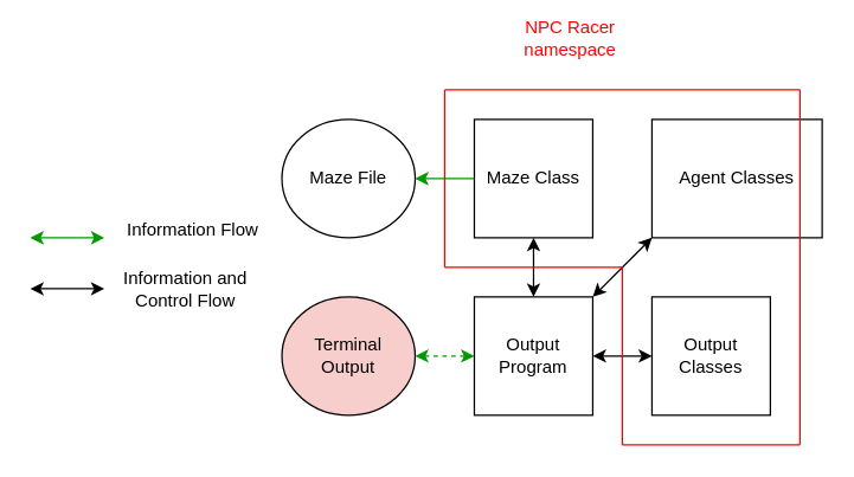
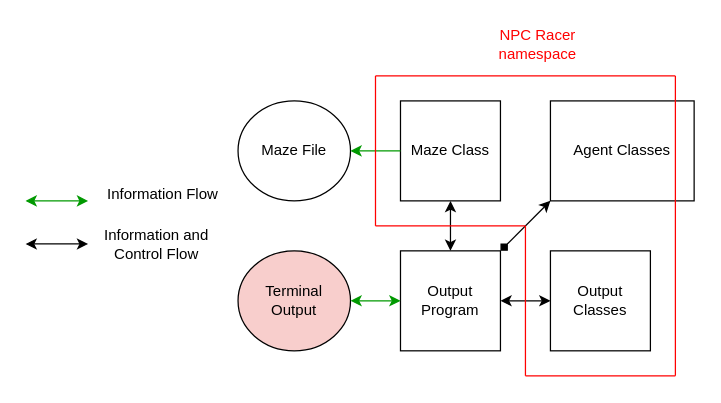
  <mxCell id="0" />
  <mxCell id="1" parent="0" />
  <mxCell id="2" value="Maze Class" style="whiteSpace=wrap;html=1;aspect=fixed;" vertex="1" parent="1"><mxGeometry x="320" y="80" width="80" height="80" as="geometry" /></mxCell>
  <mxCell id="3" value="Agent Classes" style="whiteSpace=wrap;html=1;aspect=fixed;" vertex="1" parent="1"><mxGeometry x="440" y="80" width="115" height="80" as="geometry" /></mxCell>
  <mxCell id="4" value="Output Program" style="whiteSpace=wrap;html=1;aspect=fixed;" vertex="1" parent="1"><mxGeometry x="320" y="200" width="80" height="80" as="geometry" /></mxCell>
  <mxCell id="5" value="Output Classes" style="whiteSpace=wrap;html=1;aspect=fixed;" vertex="1" parent="1"><mxGeometry x="440" y="200" width="80" height="80" as="geometry" /></mxCell>
  <mxCell id="6" value="Maze File" style="ellipse;whiteSpace=wrap;html=1;" vertex="1" parent="1"><mxGeometry x="190" y="80" width="90" height="80" as="geometry" /></mxCell>
  <mxCell id="7" value="&lt;div&gt;Terminal &lt;br&gt;&lt;/div&gt;&lt;div&gt;Output&lt;/div&gt;" style="ellipse;whiteSpace=wrap;html=1;fillColor=#f8cecc;" vertex="1" parent="1"><mxGeometry x="190" y="200" width="90" height="80" as="geometry" /></mxCell>
  <mxCell id="8" value="" style="endArrow=classic;startArrow=classic;html=1;rounded=0;strokeColor=#009900;" edge="1" parent="1"><mxGeometry width="50" height="50" relative="1" as="geometry"><mxPoint x="20" y="160" as="sourcePoint" /><mxPoint x="70" y="160" as="targetPoint" /></mxGeometry></mxCell>
  <mxCell id="9" value="Information Flow" style="text;html=1;strokeColor=none;fillColor=none;align=center;verticalAlign=middle;whiteSpace=wrap;rounded=0;" vertex="1" parent="1"><mxGeometry x="80" y="140" width="100" height="30" as="geometry" /></mxCell>
  <mxCell id="10" value="" style="endArrow=none;startArrow=classic;html=1;rounded=0;strokeColor=#009900;exitX=1;exitY=0.5;exitDx=0;exitDy=0;entryX=0;entryY=0.5;entryDx=0;entryDy=0;" edge="1" parent="1" source="6" target="2"><mxGeometry width="50" height="50" relative="1" as="geometry"><mxPoint x="290" y="70" as="sourcePoint" /><mxPoint x="330" y="150" as="targetPoint" /></mxGeometry></mxCell>
  <mxCell id="11" value="" style="endArrow=classic;startArrow=classic;html=1;rounded=0;strokeColor=#000000;" edge="1" parent="1"><mxGeometry width="50" height="50" relative="1" as="geometry"><mxPoint x="20" y="194.5" as="sourcePoint" /><mxPoint x="70" y="194.5" as="targetPoint" /></mxGeometry></mxCell>
  <mxCell id="12" value="Information and Control Flow" style="text;html=1;strokeColor=none;fillColor=none;align=center;verticalAlign=middle;whiteSpace=wrap;rounded=0;" vertex="1" parent="1"><mxGeometry x="75" y="180" width="100" height="30" as="geometry" /></mxCell>
- <mxCell id="13" value="" style="endArrow=classic;startArrow=classic;html=1;rounded=0;strokeColor=#009900;exitX=1;exitY=0.5;exitDx=0;exitDy=0;entryX=0;entryY=0.5;entryDx=0;entryDy=0;dashed=1;" edge="1" parent="1" source="7" target="4"><mxGeometry width="50" height="50" relative="1" as="geometry"><mxPoint x="270" y="300" as="sourcePoint" /><mxPoint x="320" y="300" as="targetPoint" /></mxGeometry></mxCell>
+ <mxCell id="13" value="" style="endArrow=classic;startArrow=classic;html=1;rounded=0;strokeColor=#009900;exitX=1;exitY=0.5;exitDx=0;exitDy=0;entryX=0;entryY=0.5;entryDx=0;entryDy=0;" edge="1" parent="1" source="7" target="4"><mxGeometry width="50" height="50" relative="1" as="geometry"><mxPoint x="270" y="300" as="sourcePoint" /><mxPoint x="320" y="300" as="targetPoint" /></mxGeometry></mxCell>
  <mxCell id="14" value="" style="endArrow=classic;startArrow=classic;html=1;rounded=0;strokeColor=#000000;entryX=0.5;entryY=0;entryDx=0;entryDy=0;exitX=0.5;exitY=1;exitDx=0;exitDy=0;" edge="1" parent="1" source="2" target="4"><mxGeometry width="50" height="50" relative="1" as="geometry"><mxPoint x="260" y="190" as="sourcePoint" /><mxPoint x="310" y="190" as="targetPoint" /></mxGeometry></mxCell>
  <mxCell id="15" value="" style="endArrow=classic;startArrow=classic;html=1;rounded=0;strokeColor=#000000;entryX=1;entryY=0.5;entryDx=0;entryDy=0;exitX=0;exitY=0.5;exitDx=0;exitDy=0;" edge="1" parent="1" source="5" target="4"><mxGeometry width="50" height="50" relative="1" as="geometry"><mxPoint x="370" y="170" as="sourcePoint" /><mxPoint x="370" y="210" as="targetPoint" /></mxGeometry></mxCell>
- <mxCell id="16" value="" style="endArrow=classic;startArrow=classic;html=1;rounded=0;strokeColor=#000000;entryX=1;entryY=0;entryDx=0;entryDy=0;exitX=0;exitY=1;exitDx=0;exitDy=0;" edge="1" parent="1" source="3" target="4"><mxGeometry width="50" height="50" relative="1" as="geometry"><mxPoint x="380" y="180" as="sourcePoint" /><mxPoint x="380" y="220" as="targetPoint" /></mxGeometry></mxCell>
+ <mxCell id="16" value="" style="endArrow=diamond;startArrow=classic;html=1;rounded=0;strokeColor=#000000;entryX=1;entryY=0;entryDx=0;entryDy=0;exitX=0;exitY=1;exitDx=0;exitDy=0;" edge="1" parent="1" source="3" target="4"><mxGeometry width="50" height="50" relative="1" as="geometry"><mxPoint x="380" y="180" as="sourcePoint" /><mxPoint x="380" y="220" as="targetPoint" /></mxGeometry></mxCell>
  <mxCell id="17" value="" style="endArrow=none;html=1;rounded=0;strokeColor=#FF0000;" edge="1" parent="1"><mxGeometry width="50" height="50" relative="1" as="geometry"><mxPoint x="420" y="300" as="sourcePoint" /><mxPoint x="420" y="180" as="targetPoint" /></mxGeometry></mxCell>
  <mxCell id="18" value="" style="endArrow=none;html=1;rounded=0;strokeColor=#FF0000;" edge="1" parent="1"><mxGeometry width="50" height="50" relative="1" as="geometry"><mxPoint x="540" y="300" as="sourcePoint" /><mxPoint x="420" y="300" as="targetPoint" /></mxGeometry></mxCell>
  <mxCell id="19" value="" style="endArrow=none;html=1;rounded=0;strokeColor=#FF0000;" edge="1" parent="1"><mxGeometry width="50" height="50" relative="1" as="geometry"><mxPoint x="540" y="300" as="sourcePoint" /><mxPoint x="540" y="60" as="targetPoint" /></mxGeometry></mxCell>
  <mxCell id="20" value="" style="endArrow=none;html=1;rounded=0;strokeColor=#FF0000;" edge="1" parent="1"><mxGeometry width="50" height="50" relative="1" as="geometry"><mxPoint x="540" y="60" as="sourcePoint" /><mxPoint x="300" y="60" as="targetPoint" /></mxGeometry></mxCell>
  <mxCell id="21" value="" style="endArrow=none;html=1;rounded=0;strokeColor=#FF0000;" edge="1" parent="1"><mxGeometry width="50" height="50" relative="1" as="geometry"><mxPoint x="300" y="180" as="sourcePoint" /><mxPoint x="300" y="60" as="targetPoint" /></mxGeometry></mxCell>
  <mxCell id="22" value="" style="endArrow=none;html=1;rounded=0;strokeColor=#FF0000;" edge="1" parent="1"><mxGeometry width="50" height="50" relative="1" as="geometry"><mxPoint x="420" y="180" as="sourcePoint" /><mxPoint x="300" y="180" as="targetPoint" /></mxGeometry></mxCell>
- <mxCell id="23" value="&lt;font color=&quot;#FF0000&quot;&gt;NPC Racer namespace&lt;/font&gt;" style="text;html=1;strokeColor=none;fillColor=none;align=center;verticalAlign=middle;whiteSpace=wrap;rounded=0;" vertex="1" parent="1"><mxGeometry x="335" y="10" width="100" height="30" as="geometry" /></mxCell>
+ <mxCell id="23" value="&lt;font color=&quot;#FF0000&quot;&gt;NPC Racer namespace&lt;/font&gt;" style="text;html=1;strokeColor=none;fillColor=none;align=center;verticalAlign=middle;whiteSpace=wrap;rounded=0;" vertex="1" parent="1"><mxGeometry x="380" y="20" width="100" height="30" as="geometry" /></mxCell>
